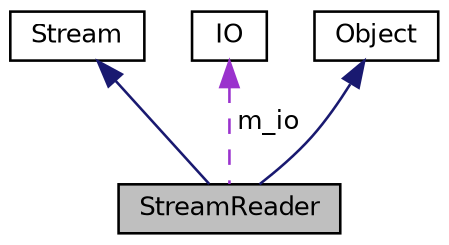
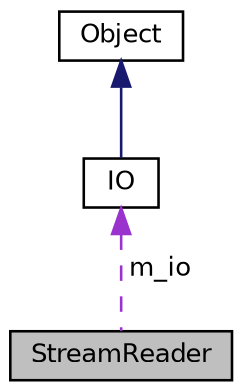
  digraph {
    node [color=black fontname=Helvetica fontsize=10 shape=record]
    edge [color=midnightblue dir=back fontname=Helvetica fontsize=10 labelfontname=Helvetica labelfontsize=10 style=solid]
    n1 [fillcolor=grey75 fontcolor=black height=0.2 label=StreamReader style=filled width=0.4]
-   n2 [height=0.2 label=Stream width=0.4]
    n3 [height=0.2 label=IO width=0.4]
    n4 [height=0.2 label=Object width=0.4]
-   n2 -> n1
    n3 -> n1 [color=darkorchid3 label=" m_io" style=dashed]
-   n4 -> n1
+   n4 -> n3
  }
